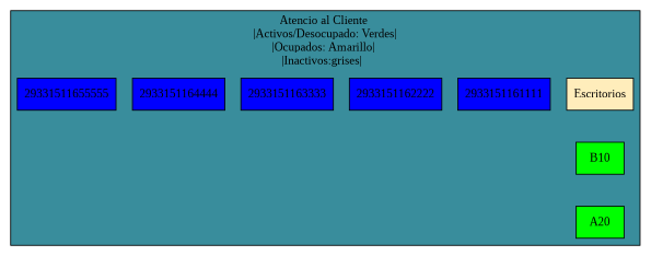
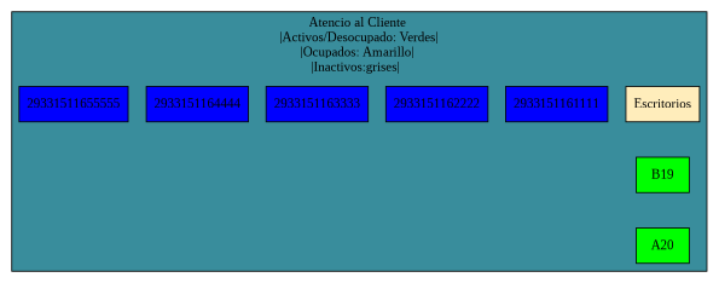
  digraph {
    fontname="Liberation Serif"
    node [fillcolor=blue group=1 shape=box style=filled fontname="Liberation Serif"]
    edge [dir=none style=invisible fontname="Liberation Serif"]
    n1 [fillcolor="#FFEDBB" label=Escritorios]
-   n2 [fillcolor=green label=B10]
+   n2 [fillcolor=green label=B19]
    n3 [fillcolor=green label=A20]
    n4 [group=2 label=2933151161111]
    n5 [group=3 label=2933151162222]
    n6 [group=4 label=2933151163333]
    n7 [group=5 label=2933151164444]
    n8 [group=6 label=29331511655555]
    subgraph cluster_1 {
      bgcolor="#398D9C"
      label="Atencio al Cliente \n|Activos/Desocupado: Verdes|\n|Ocupados: Amarillo| \n|Inactivos:grises|  "
      n1
      n2
      n3
      n4
      n5
      n6
      n7
      n8
    }
    n1 -> n2
    n2 -> n3
  }
